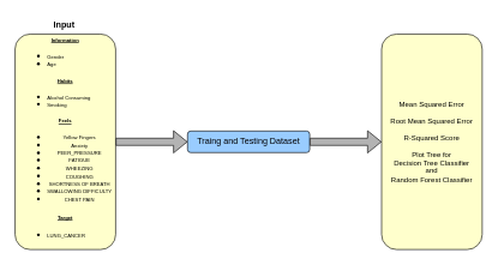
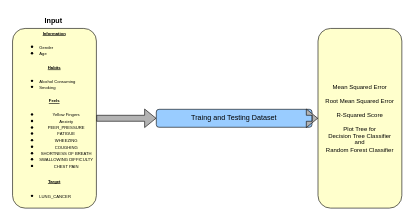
  <mxCell id="0" />
  <mxCell id="1" parent="0" />
  <mxCell id="2" value="&lt;div style=&quot;line-height: 90%;&quot;&gt;&lt;b&gt;&lt;u&gt;&lt;font style=&quot;line-height: 90%; font-size: 7px;&quot;&gt;Information&lt;/font&gt;&lt;/u&gt;&lt;/b&gt;&lt;div&gt;&lt;ul&gt;&lt;li style=&quot;text-align: left;&quot;&gt;&lt;font style=&quot;line-height: 90%; font-size: 7px;&quot;&gt;Gender&lt;/font&gt;&lt;/li&gt;&lt;li style=&quot;text-align: left;&quot;&gt;&lt;font style=&quot;line-height: 90%; font-size: 7px;&quot;&gt;Age&lt;/font&gt;&lt;/li&gt;&lt;/ul&gt;&lt;div&gt;&lt;b&gt;&lt;u&gt;&lt;font style=&quot;line-height: 90%; font-size: 7px;&quot;&gt;Habits&lt;/font&gt;&lt;/u&gt;&lt;/b&gt;&lt;/div&gt;&lt;/div&gt;&lt;div&gt;&lt;ul&gt;&lt;li style=&quot;text-align: left;&quot;&gt;&lt;font style=&quot;line-height: 90%; font-size: 7px;&quot;&gt;Alcohol Consuming&lt;/font&gt;&lt;/li&gt;&lt;li style=&quot;text-align: left;&quot;&gt;&lt;font style=&quot;line-height: 90%; font-size: 7px;&quot;&gt;Smoking&lt;/font&gt;&lt;/li&gt;&lt;/ul&gt;&lt;div&gt;&lt;font style=&quot;line-height: 90%; font-size: 7px;&quot;&gt;&lt;b&gt;&lt;u&gt;Feels&lt;/u&gt;&lt;/b&gt;&lt;/font&gt;&lt;/div&gt;&lt;/div&gt;&lt;div style=&quot;&quot;&gt;&lt;ul&gt;&lt;li&gt;&lt;font style=&quot;line-height: 90%; font-size: 7px;&quot;&gt;Yellow Fingers&lt;/font&gt;&lt;/li&gt;&lt;li&gt;&lt;font style=&quot;line-height: 90%; font-size: 7px;&quot;&gt;Anxiety&lt;/font&gt;&lt;/li&gt;&lt;li&gt;&lt;font style=&quot;line-height: 90%; font-size: 7px;&quot;&gt;PEER_PRESSURE&lt;/font&gt;&lt;/li&gt;&lt;li&gt;&lt;font style=&quot;line-height: 90%; font-size: 7px;&quot;&gt;FATIGUE&lt;/font&gt;&lt;/li&gt;&lt;li&gt;&lt;font style=&quot;line-height: 90%; font-size: 7px;&quot;&gt;WHEEZING&lt;/font&gt;&lt;/li&gt;&lt;li&gt;&lt;font style=&quot;line-height: 90%; font-size: 7px;&quot;&gt;COUGHING&lt;/font&gt;&lt;/li&gt;&lt;li&gt;&lt;font style=&quot;line-height: 90%; font-size: 7px;&quot;&gt;SHORTNESS OF BREATH&lt;/font&gt;&lt;/li&gt;&lt;li&gt;&lt;font style=&quot;line-height: 90%; font-size: 7px;&quot;&gt;SWALLOWING DIFFICULTY&lt;/font&gt;&lt;/li&gt;&lt;li&gt;&lt;span style=&quot;font-size: 7px;&quot;&gt;CHEST PAIN&lt;/span&gt;&lt;/li&gt;&lt;/ul&gt;&lt;div&gt;&lt;span style=&quot;font-size: 7px;&quot;&gt;&lt;b&gt;&lt;u&gt;Target&lt;/u&gt;&lt;/b&gt;&lt;/span&gt;&lt;/div&gt;&lt;div style=&quot;text-align: left;&quot;&gt;&lt;ul&gt;&lt;li&gt;&lt;span style=&quot;font-size: 7px;&quot;&gt;LUNG_CANCER&lt;/span&gt;&lt;/li&gt;&lt;/ul&gt;&lt;/div&gt;&lt;/div&gt;&lt;/div&gt;" style="rounded=1;whiteSpace=wrap;html=1;fillColor=#FFFFCC;" vertex="1" parent="1"><mxGeometry x="20" y="47" width="140" height="300" as="geometry" /></mxCell>
  <mxCell id="3" value="" style="shape=flexArrow;endArrow=classic;html=1;rounded=0;exitX=1;exitY=0.5;exitDx=0;exitDy=0;fillColor=#B3B3B3;" edge="1" parent="1" source="2" target="4"><mxGeometry width="50" height="50" relative="1" as="geometry"><mxPoint x="310" y="227" as="sourcePoint" /><mxPoint x="230" y="197" as="targetPoint" /></mxGeometry></mxCell>
- <mxCell id="4" value="Traing and Testing Dataset" style="rounded=1;whiteSpace=wrap;html=1;fillColor=#99CCFF;" vertex="1" parent="1"><mxGeometry x="260" y="182" width="170" height="30" as="geometry" /></mxCell>
+ <mxCell id="4" value="Traing and Testing Dataset" style="rounded=1;whiteSpace=wrap;html=1;fillColor=#99CCFF;" vertex="1" parent="1"><mxGeometry x="260" y="182" width="260" height="30" as="geometry" /></mxCell>
  <mxCell id="5" value="" style="shape=flexArrow;endArrow=classic;html=1;rounded=0;exitX=1;exitY=0.5;exitDx=0;exitDy=0;fillColor=#B3B3B3;entryX=0;entryY=0.5;entryDx=0;entryDy=0;" edge="1" parent="1" source="4" target="6"><mxGeometry width="50" height="50" relative="1" as="geometry"><mxPoint x="430" y="196.69" as="sourcePoint" /><mxPoint x="530" y="196.69" as="targetPoint" /></mxGeometry></mxCell>
  <mxCell id="6" value="&lt;div style=&quot;line-height: 90%;&quot;&gt;&lt;font style=&quot;font-size: 10px;&quot;&gt;Mean Squared Error&lt;/font&gt;&lt;/div&gt;&lt;div style=&quot;line-height: 90%;&quot;&gt;&lt;font style=&quot;font-size: 10px;&quot;&gt;&lt;br&gt;&lt;/font&gt;&lt;/div&gt;&lt;div style=&quot;line-height: 90%;&quot;&gt;&lt;font style=&quot;font-size: 10px;&quot;&gt;Root Mean Squared Error&lt;/font&gt;&lt;/div&gt;&lt;div style=&quot;line-height: 90%;&quot;&gt;&lt;font style=&quot;font-size: 10px;&quot;&gt;&lt;br&gt;&lt;/font&gt;&lt;/div&gt;&lt;div style=&quot;line-height: 90%;&quot;&gt;&lt;font style=&quot;font-size: 10px;&quot;&gt;R-Squared Score&lt;/font&gt;&lt;/div&gt;&lt;div style=&quot;line-height: 90%;&quot;&gt;&lt;br&gt;&lt;/div&gt;&lt;div style=&quot;line-height: 90%;&quot;&gt;&lt;span style=&quot;font-size: 10px;&quot;&gt;Plot Tree for&lt;/span&gt;&lt;/div&gt;&lt;div style=&quot;line-height: 90%;&quot;&gt;&lt;span style=&quot;font-size: 10px;&quot;&gt;Decision Tree Classifier&lt;/span&gt;&lt;/div&gt;&lt;div style=&quot;line-height: 90%;&quot;&gt;&lt;span style=&quot;font-size: 10px;&quot;&gt;and&lt;/span&gt;&lt;/div&gt;&lt;div style=&quot;line-height: 90%;&quot;&gt;&lt;span style=&quot;font-size: 10px;&quot;&gt;Random Forest Classifier&lt;/span&gt;&lt;/div&gt;" style="rounded=1;whiteSpace=wrap;html=1;fillColor=#FFFFCC;" vertex="1" parent="1"><mxGeometry x="530" y="47" width="140" height="300" as="geometry" /></mxCell>
  <mxCell id="7" value="&lt;b&gt;Input&lt;/b&gt;" style="text;html=1;align=center;verticalAlign=middle;resizable=0;points=[];autosize=1;strokeColor=none;fillColor=none;" vertex="1" parent="1"><mxGeometry x="63" y="20" width="50" height="30" as="geometry" /></mxCell>
